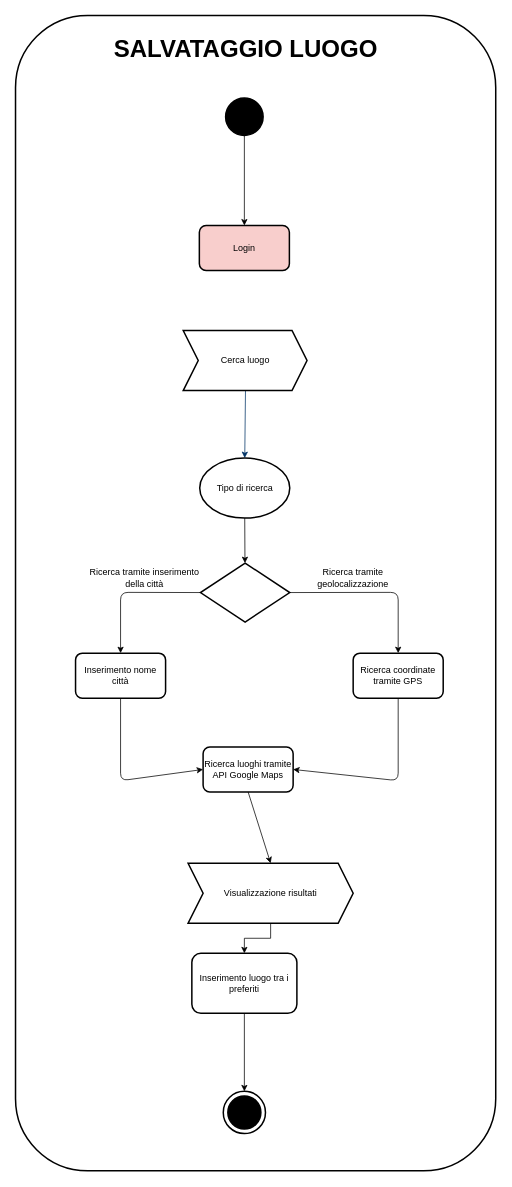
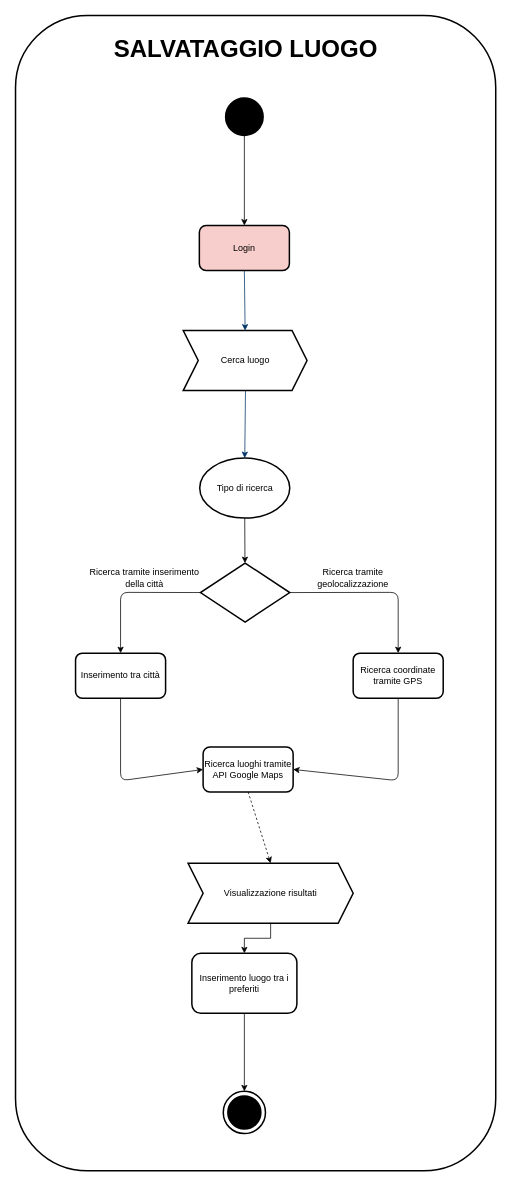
  <mxCell id="0" />
  <mxCell id="1" parent="0" />
  <mxCell id="2" value="" style="rounded=1;whiteSpace=wrap;html=1;strokeWidth=2;fillColor=#FFFFFF;" vertex="1" parent="1"><mxGeometry x="20" y="20" width="640" height="1540" as="geometry" /></mxCell>
+ <mxCell id="3" style="fontStyle=1;strokeColor=#003366;strokeWidth=1;html=1;entryX=0.5;entryY=0;entryDx=0;entryDy=0;exitX=0.5;exitY=1;exitDx=0;exitDy=0;" parent="1" source="26" target="6" edge="1"><mxGeometry relative="1" as="geometry"><mxPoint x="325.195" y="378" as="sourcePoint" /><mxPoint x="325" y="418" as="targetPoint" /></mxGeometry></mxCell>
  <mxCell id="4" style="fontStyle=1;strokeColor=#003366;strokeWidth=1;html=1;entryX=0.5;entryY=0;entryDx=0;entryDy=0;" parent="1" target="7" edge="1"><mxGeometry relative="1" as="geometry"><mxPoint x="326.5" y="520" as="sourcePoint" /><mxPoint x="355" y="650" as="targetPoint" /></mxGeometry></mxCell>
  <mxCell id="5" value="" style="shape=mxgraph.flowchart.decision;strokeWidth=2;gradientColor=none;gradientDirection=north;fontStyle=0;html=1;" parent="1" vertex="1"><mxGeometry x="266.5" y="750" width="119" height="78.5" as="geometry" /></mxCell>
  <mxCell id="6" value="Cerca luogo" style="shape=step;perimeter=stepPerimeter;whiteSpace=wrap;html=1;fixedSize=1;strokeWidth=2;" vertex="1" parent="1"><mxGeometry x="243.5" y="440" width="165" height="80" as="geometry" /></mxCell>
  <mxCell id="7" value="Tipo di ricerca" style="ellipse;whiteSpace=wrap;html=1;strokeWidth=2;" vertex="1" parent="1"><mxGeometry x="265.5" y="610" width="120" height="80" as="geometry" /></mxCell>
  <mxCell id="8" value="" style="endArrow=classic;html=1;exitX=0.5;exitY=1;exitDx=0;exitDy=0;" edge="1" parent="1" source="7" target="5"><mxGeometry width="50" height="50" relative="1" as="geometry"><mxPoint x="355" y="790" as="sourcePoint" /><mxPoint x="405" y="740" as="targetPoint" /></mxGeometry></mxCell>
  <mxCell id="9" value="Ricerca tramite geolocalizzazione" style="text;html=1;strokeColor=none;fillColor=none;align=center;verticalAlign=middle;whiteSpace=wrap;rounded=0;" vertex="1" parent="1"><mxGeometry x="395" y="760" width="150" height="20" as="geometry" /></mxCell>
  <mxCell id="10" value="Ricerca tramite inserimento della città" style="text;html=1;strokeColor=none;fillColor=none;align=center;verticalAlign=middle;whiteSpace=wrap;rounded=0;" vertex="1" parent="1"><mxGeometry x="116.5" y="760" width="150" height="20" as="geometry" /></mxCell>
- <mxCell id="11" value="Inserimento nome città" style="rounded=1;whiteSpace=wrap;html=1;strokeWidth=2;" vertex="1" parent="1"><mxGeometry x="100" y="870" width="120" height="60" as="geometry" /></mxCell>
+ <mxCell id="11" value="Inserimento tra città" style="rounded=1;whiteSpace=wrap;html=1;strokeWidth=2;" vertex="1" parent="1"><mxGeometry x="100" y="870" width="120" height="60" as="geometry" /></mxCell>
  <mxCell id="12" value="Ricerca coordinate tramite GPS" style="rounded=1;whiteSpace=wrap;html=1;strokeWidth=2;" vertex="1" parent="1"><mxGeometry x="470" y="870" width="120" height="60" as="geometry" /></mxCell>
  <mxCell id="13" value="" style="endArrow=classic;html=1;entryX=0.5;entryY=0;entryDx=0;entryDy=0;exitX=1;exitY=0.5;exitDx=0;exitDy=0;exitPerimeter=0;" edge="1" parent="1" source="5" target="12"><mxGeometry width="50" height="50" relative="1" as="geometry"><mxPoint x="535" y="990" as="sourcePoint" /><mxPoint x="585" y="940" as="targetPoint" /><Array as="points"><mxPoint x="530" y="789" /></Array></mxGeometry></mxCell>
  <mxCell id="14" value="" style="endArrow=classic;html=1;entryX=0.5;entryY=0;entryDx=0;entryDy=0;exitX=0;exitY=0.5;exitDx=0;exitDy=0;exitPerimeter=0;" edge="1" parent="1" source="5" target="11"><mxGeometry width="50" height="50" relative="1" as="geometry"><mxPoint x="395.5" y="799.25" as="sourcePoint" /><mxPoint x="540" y="880" as="targetPoint" /><Array as="points"><mxPoint x="160" y="789" /></Array></mxGeometry></mxCell>
  <mxCell id="15" value="Ricerca luoghi tramite API Google Maps" style="rounded=1;whiteSpace=wrap;html=1;strokeWidth=2;" vertex="1" parent="1"><mxGeometry x="270" y="995" width="120" height="60" as="geometry" /></mxCell>
  <mxCell id="16" value="" style="endArrow=classic;html=1;entryX=0;entryY=0.5;entryDx=0;entryDy=0;exitX=0.5;exitY=1;exitDx=0;exitDy=0;" edge="1" parent="1" source="11" target="15"><mxGeometry width="50" height="50" relative="1" as="geometry"><mxPoint x="276.5" y="799.25" as="sourcePoint" /><mxPoint x="170" y="880" as="targetPoint" /><Array as="points"><mxPoint x="160" y="1040" /></Array></mxGeometry></mxCell>
  <mxCell id="17" value="" style="endArrow=classic;html=1;entryX=1;entryY=0.5;entryDx=0;entryDy=0;exitX=0.5;exitY=1;exitDx=0;exitDy=0;" edge="1" parent="1" source="12" target="15"><mxGeometry width="50" height="50" relative="1" as="geometry"><mxPoint x="425.5" y="950" as="sourcePoint" /><mxPoint x="530.5" y="1060" as="targetPoint" /><Array as="points"><mxPoint x="530" y="1040" /></Array></mxGeometry></mxCell>
  <mxCell id="18" style="edgeStyle=orthogonalEdgeStyle;rounded=0;orthogonalLoop=1;jettySize=auto;html=1;entryX=0.5;entryY=0;entryDx=0;entryDy=0;" edge="1" parent="1" source="19" target="28"><mxGeometry relative="1" as="geometry" /></mxCell>
  <mxCell id="19" value="Visualizzazione risultati" style="shape=step;perimeter=stepPerimeter;whiteSpace=wrap;html=1;fixedSize=1;strokeWidth=2;" vertex="1" parent="1"><mxGeometry x="250" y="1150" width="220" height="80" as="geometry" /></mxCell>
- <mxCell id="20" value="" style="endArrow=classic;html=1;entryX=0.5;entryY=0;entryDx=0;entryDy=0;exitX=0.5;exitY=1;exitDx=0;exitDy=0;" edge="1" parent="1" source="15" target="19"><mxGeometry width="50" height="50" relative="1" as="geometry"><mxPoint x="265" y="1230" as="sourcePoint" /><mxPoint x="315" y="1180" as="targetPoint" /></mxGeometry></mxCell>
+ <mxCell id="20" value="" style="endArrow=classic;html=1;entryX=0.5;entryY=0;entryDx=0;entryDy=0;exitX=0.5;exitY=1;exitDx=0;exitDy=0;dashed=1;" edge="1" parent="1" source="15" target="19"><mxGeometry width="50" height="50" relative="1" as="geometry"><mxPoint x="265" y="1230" as="sourcePoint" /><mxPoint x="315" y="1180" as="targetPoint" /></mxGeometry></mxCell>
  <mxCell id="21" value="" style="group" vertex="1" connectable="0" parent="1"><mxGeometry x="296.88" y="1454" width="56.25" height="56.25" as="geometry" /></mxCell>
  <mxCell id="22" value="" style="ellipse;whiteSpace=wrap;html=1;aspect=fixed;strokeWidth=2;fillColor=#FFFFFF;" vertex="1" parent="21"><mxGeometry width="56.25" height="56.25" as="geometry" /></mxCell>
  <mxCell id="23" value="" style="ellipse;whiteSpace=wrap;html=1;aspect=fixed;strokeWidth=2;fillColor=#000000;" vertex="1" parent="21"><mxGeometry x="6.105" y="6.111" width="44.035" height="44.035" as="geometry" /></mxCell>
  <mxCell id="24" style="edgeStyle=orthogonalEdgeStyle;rounded=0;orthogonalLoop=1;jettySize=auto;html=1;exitX=0.5;exitY=1;exitDx=0;exitDy=0;entryX=0.5;entryY=0;entryDx=0;entryDy=0;" edge="1" parent="1" source="25" target="26"><mxGeometry relative="1" as="geometry" /></mxCell>
  <mxCell id="25" value="" style="ellipse;whiteSpace=wrap;html=1;aspect=fixed;strokeWidth=2;fillColor=#000000;" vertex="1" parent="1"><mxGeometry x="300" y="130" width="50" height="50" as="geometry" /></mxCell>
  <mxCell id="26" value="Login" style="rounded=1;whiteSpace=wrap;html=1;strokeWidth=2;fillColor=#f8cecc;" vertex="1" parent="1"><mxGeometry x="265" y="300" width="120" height="60" as="geometry" /></mxCell>
  <mxCell id="27" style="edgeStyle=orthogonalEdgeStyle;rounded=0;orthogonalLoop=1;jettySize=auto;html=1;exitX=0.5;exitY=1;exitDx=0;exitDy=0;entryX=0.5;entryY=0;entryDx=0;entryDy=0;" edge="1" parent="1" source="28" target="22"><mxGeometry relative="1" as="geometry"><mxPoint x="325" y="1450" as="targetPoint" /></mxGeometry></mxCell>
  <mxCell id="28" value="Inserimento luogo tra i preferiti" style="rounded=1;whiteSpace=wrap;html=1;strokeWidth=2;fillColor=#FFFFFF;" vertex="1" parent="1"><mxGeometry x="255" y="1270" width="140" height="80" as="geometry" /></mxCell>
  <mxCell id="29" value="SALVATAGGIO LUOGO&amp;nbsp;" style="text;html=1;strokeColor=none;fillColor=none;align=center;verticalAlign=middle;whiteSpace=wrap;rounded=0;fontSize=32;fontStyle=1" vertex="1" parent="1"><mxGeometry x="124" y="40" width="415" height="50" as="geometry" /></mxCell>
